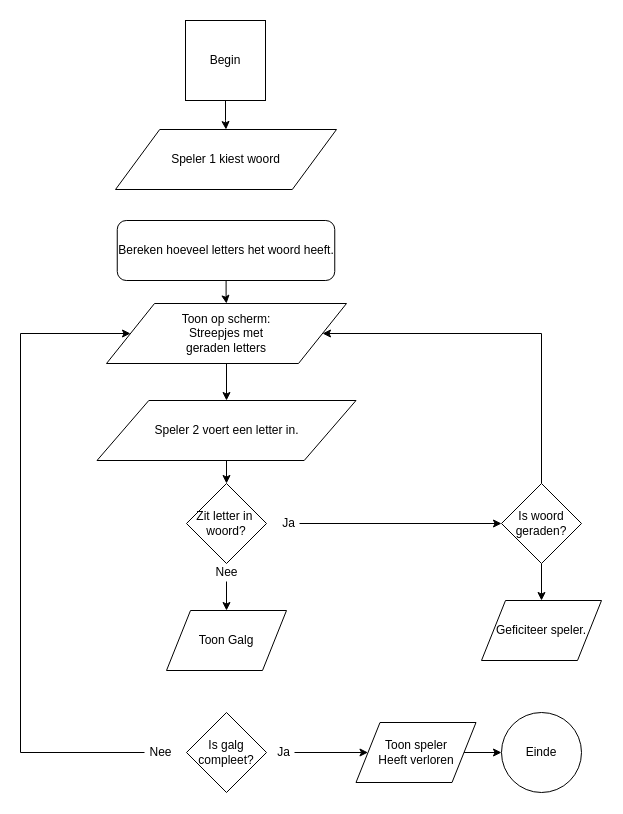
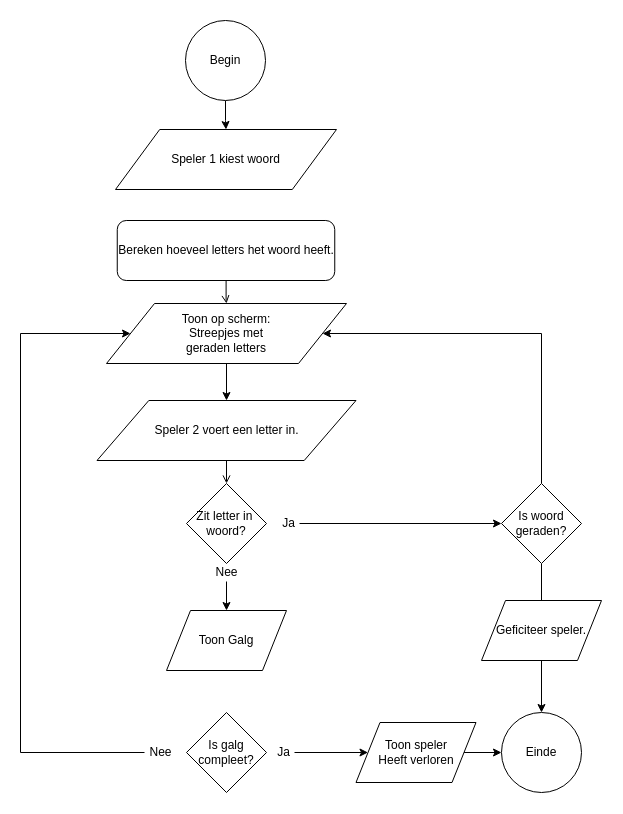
  <mxCell id="0" />
  <mxCell id="1" parent="0" />
  <mxCell id="2" value="" style="edgeStyle=orthogonalEdgeStyle;rounded=0;orthogonalLoop=1;jettySize=auto;html=1;" parent="1" source="3" target="5" edge="1"><mxGeometry relative="1" as="geometry" /></mxCell>
- <mxCell id="3" value="Begin" style="whiteSpace=wrap;html=1;aspect=fixed;rounded=0;" parent="1" vertex="1"><mxGeometry x="185" y="20" width="80" height="80" as="geometry" /></mxCell>
+ <mxCell id="3" value="Begin" style="ellipse;whiteSpace=wrap;html=1;aspect=fixed;" parent="1" vertex="1"><mxGeometry x="185" y="20" width="80" height="80" as="geometry" /></mxCell>
  <mxCell id="4" value="Einde" style="ellipse;whiteSpace=wrap;html=1;aspect=fixed;" parent="1" vertex="1"><mxGeometry x="501" y="712" width="80" height="80" as="geometry" /></mxCell>
  <mxCell id="5" value="Speler 1 kiest woord" style="shape=parallelogram;perimeter=parallelogramPerimeter;whiteSpace=wrap;html=1;" parent="1" vertex="1"><mxGeometry x="115" y="129" width="221" height="60" as="geometry" /></mxCell>
- <mxCell id="6" value="" style="edgeStyle=orthogonalEdgeStyle;rounded=0;orthogonalLoop=1;jettySize=auto;html=1;" parent="1" source="7" target="9" edge="1"><mxGeometry relative="1" as="geometry" /></mxCell>
+ <mxCell id="6" value="" style="edgeStyle=orthogonalEdgeStyle;rounded=0;orthogonalLoop=1;jettySize=auto;html=1;endArrow=open;" parent="1" source="7" target="9" edge="1"><mxGeometry relative="1" as="geometry" /></mxCell>
  <mxCell id="7" value="Bereken hoeveel letters het woord heeft." style="rounded=1;whiteSpace=wrap;html=1;" parent="1" vertex="1"><mxGeometry x="116.75" y="220" width="217.5" height="60" as="geometry" /></mxCell>
  <mxCell id="8" value="" style="edgeStyle=orthogonalEdgeStyle;rounded=0;orthogonalLoop=1;jettySize=auto;html=1;" parent="1" source="9" target="11" edge="1"><mxGeometry relative="1" as="geometry" /></mxCell>
  <mxCell id="9" value="Toon op scherm:&lt;br&gt;Streepjes met &lt;br&gt;geraden letters" style="shape=parallelogram;perimeter=parallelogramPerimeter;whiteSpace=wrap;html=1;" parent="1" vertex="1"><mxGeometry x="106" y="303" width="240" height="60" as="geometry" /></mxCell>
- <mxCell id="10" value="" style="edgeStyle=orthogonalEdgeStyle;rounded=0;orthogonalLoop=1;jettySize=auto;html=1;" parent="1" source="11" target="12" edge="1"><mxGeometry relative="1" as="geometry" /></mxCell>
+ <mxCell id="10" value="" style="edgeStyle=orthogonalEdgeStyle;rounded=0;orthogonalLoop=1;jettySize=auto;html=1;endArrow=open;" parent="1" source="11" target="12" edge="1"><mxGeometry relative="1" as="geometry" /></mxCell>
  <mxCell id="11" value="Speler 2 voert een letter in." style="shape=parallelogram;perimeter=parallelogramPerimeter;whiteSpace=wrap;html=1;" parent="1" vertex="1"><mxGeometry x="96.5" y="400" width="259" height="60" as="geometry" /></mxCell>
  <mxCell id="12" value="Zit letter in&amp;nbsp;&lt;br&gt;woord?" style="rhombus;whiteSpace=wrap;html=1;" parent="1" vertex="1"><mxGeometry x="186" y="483" width="80" height="80" as="geometry" /></mxCell>
  <mxCell id="13" value="" style="edgeStyle=orthogonalEdgeStyle;rounded=0;orthogonalLoop=1;jettySize=auto;html=1;entryX=0.5;entryY=0;entryDx=0;entryDy=0;" parent="1" source="14" target="22" edge="1"><mxGeometry relative="1" as="geometry"><mxPoint x="226" y="669" as="targetPoint" /></mxGeometry></mxCell>
  <mxCell id="14" value="Nee" style="text;html=1;align=center;verticalAlign=middle;resizable=0;points=[];autosize=1;" parent="1" vertex="1"><mxGeometry x="210" y="563" width="32" height="18" as="geometry" /></mxCell>
  <mxCell id="15" value="" style="edgeStyle=orthogonalEdgeStyle;rounded=0;orthogonalLoop=1;jettySize=auto;html=1;entryX=0;entryY=0.5;entryDx=0;entryDy=0;" parent="1" source="16" target="19" edge="1"><mxGeometry relative="1" as="geometry"><mxPoint x="379" y="523" as="targetPoint" /></mxGeometry></mxCell>
  <mxCell id="16" value="Ja" style="text;html=1;align=center;verticalAlign=middle;resizable=0;points=[];autosize=1;" parent="1" vertex="1"><mxGeometry x="276" y="514" width="23" height="18" as="geometry" /></mxCell>
- <mxCell id="17" value="" style="edgeStyle=orthogonalEdgeStyle;rounded=0;orthogonalLoop=1;jettySize=auto;html=1;" parent="1" source="19" target="21" edge="1"><mxGeometry relative="1" as="geometry" /></mxCell>
+ <mxCell id="17" value="" style="edgeStyle=orthogonalEdgeStyle;rounded=0;orthogonalLoop=1;jettySize=auto;html=1;endArrow=none;" parent="1" source="19" target="21" edge="1"><mxGeometry relative="1" as="geometry" /></mxCell>
  <mxCell id="18" value="" style="edgeStyle=orthogonalEdgeStyle;rounded=0;orthogonalLoop=1;jettySize=auto;html=1;entryX=1;entryY=0.5;entryDx=0;entryDy=0;" parent="1" source="19" target="9" edge="1"><mxGeometry relative="1" as="geometry"><mxPoint x="541" y="403" as="targetPoint" /><Array as="points"><mxPoint x="541" y="333" /></Array></mxGeometry></mxCell>
  <mxCell id="19" value="Is woord geraden?" style="rhombus;whiteSpace=wrap;html=1;" parent="1" vertex="1"><mxGeometry x="501" y="483" width="80" height="80" as="geometry" /></mxCell>
+ <mxCell id="20" value="" style="edgeStyle=orthogonalEdgeStyle;rounded=0;orthogonalLoop=1;jettySize=auto;html=1;" parent="1" source="21" target="4" edge="1"><mxGeometry relative="1" as="geometry" /></mxCell>
  <mxCell id="21" value="Geficiteer speler." style="shape=parallelogram;perimeter=parallelogramPerimeter;whiteSpace=wrap;html=1;" parent="1" vertex="1"><mxGeometry x="481" y="600" width="120" height="60" as="geometry" /></mxCell>
  <mxCell id="22" value="Toon Galg" style="shape=parallelogram;perimeter=parallelogramPerimeter;whiteSpace=wrap;html=1;" parent="1" vertex="1"><mxGeometry x="166" y="610" width="120" height="60" as="geometry" /></mxCell>
  <mxCell id="23" value="" style="edgeStyle=orthogonalEdgeStyle;rounded=0;orthogonalLoop=1;jettySize=auto;html=1;" parent="1" source="24" target="4" edge="1"><mxGeometry relative="1" as="geometry" /></mxCell>
  <mxCell id="24" value="Toon speler&lt;br&gt;Heeft verloren" style="shape=parallelogram;perimeter=parallelogramPerimeter;whiteSpace=wrap;html=1;" parent="1" vertex="1"><mxGeometry x="355.5" y="722" width="120" height="60" as="geometry" /></mxCell>
  <mxCell id="25" value="Is galg compleet?" style="rhombus;whiteSpace=wrap;html=1;" parent="1" vertex="1"><mxGeometry x="186" y="712" width="80" height="80" as="geometry" /></mxCell>
  <mxCell id="26" value="" style="edgeStyle=orthogonalEdgeStyle;rounded=0;orthogonalLoop=1;jettySize=auto;html=1;" parent="1" source="27" target="24" edge="1"><mxGeometry relative="1" as="geometry" /></mxCell>
  <mxCell id="27" value="Ja" style="text;html=1;align=center;verticalAlign=middle;resizable=0;points=[];autosize=1;" parent="1" vertex="1"><mxGeometry x="271" y="743" width="23" height="18" as="geometry" /></mxCell>
  <mxCell id="28" value="" style="edgeStyle=orthogonalEdgeStyle;rounded=0;orthogonalLoop=1;jettySize=auto;html=1;entryX=0;entryY=0.5;entryDx=0;entryDy=0;" parent="1" source="29" target="9" edge="1"><mxGeometry relative="1" as="geometry"><mxPoint x="64" y="752" as="targetPoint" /><Array as="points"><mxPoint x="20" y="752" /><mxPoint x="20" y="333" /></Array></mxGeometry></mxCell>
  <mxCell id="29" value="Nee" style="text;html=1;align=center;verticalAlign=middle;resizable=0;points=[];autosize=1;" parent="1" vertex="1"><mxGeometry x="144" y="743" width="32" height="18" as="geometry" /></mxCell>
